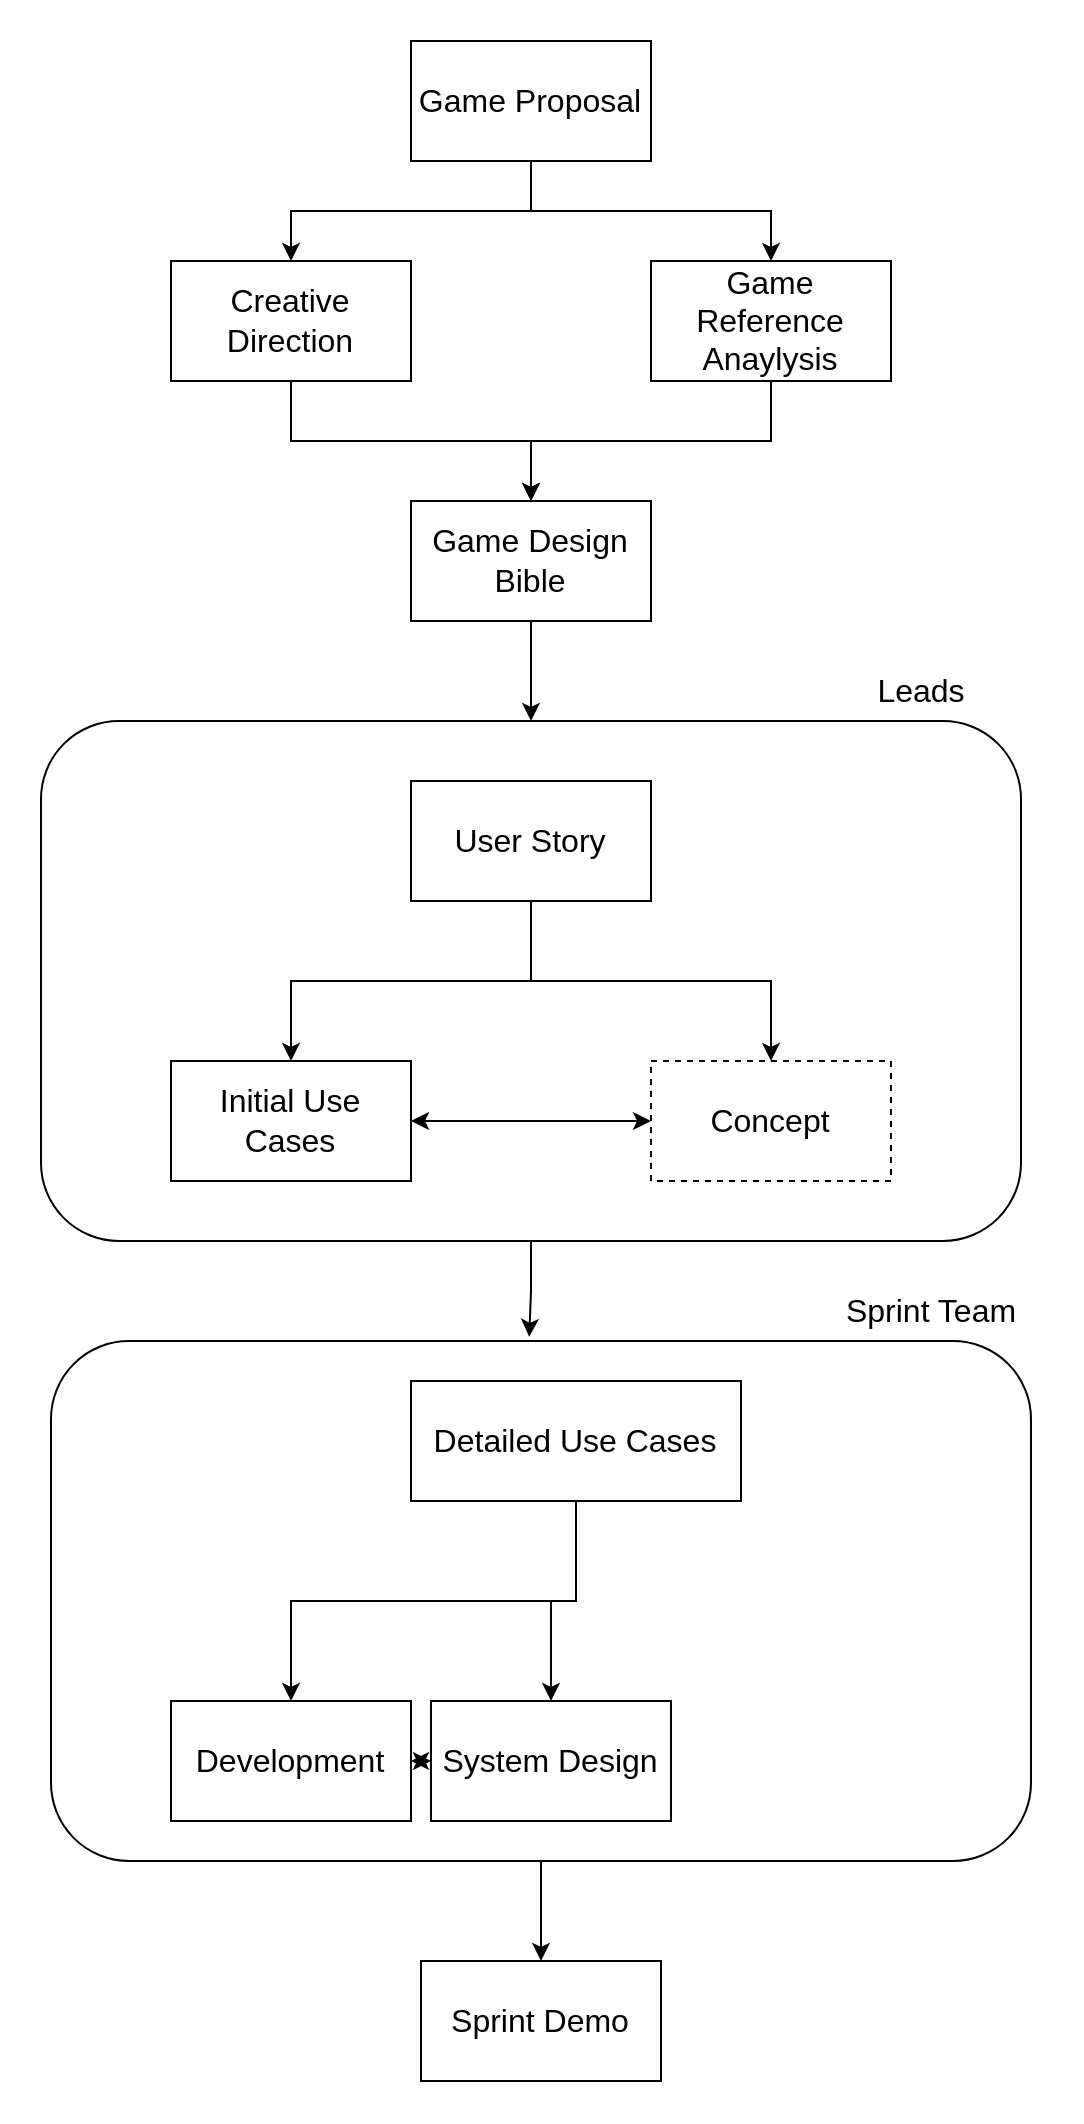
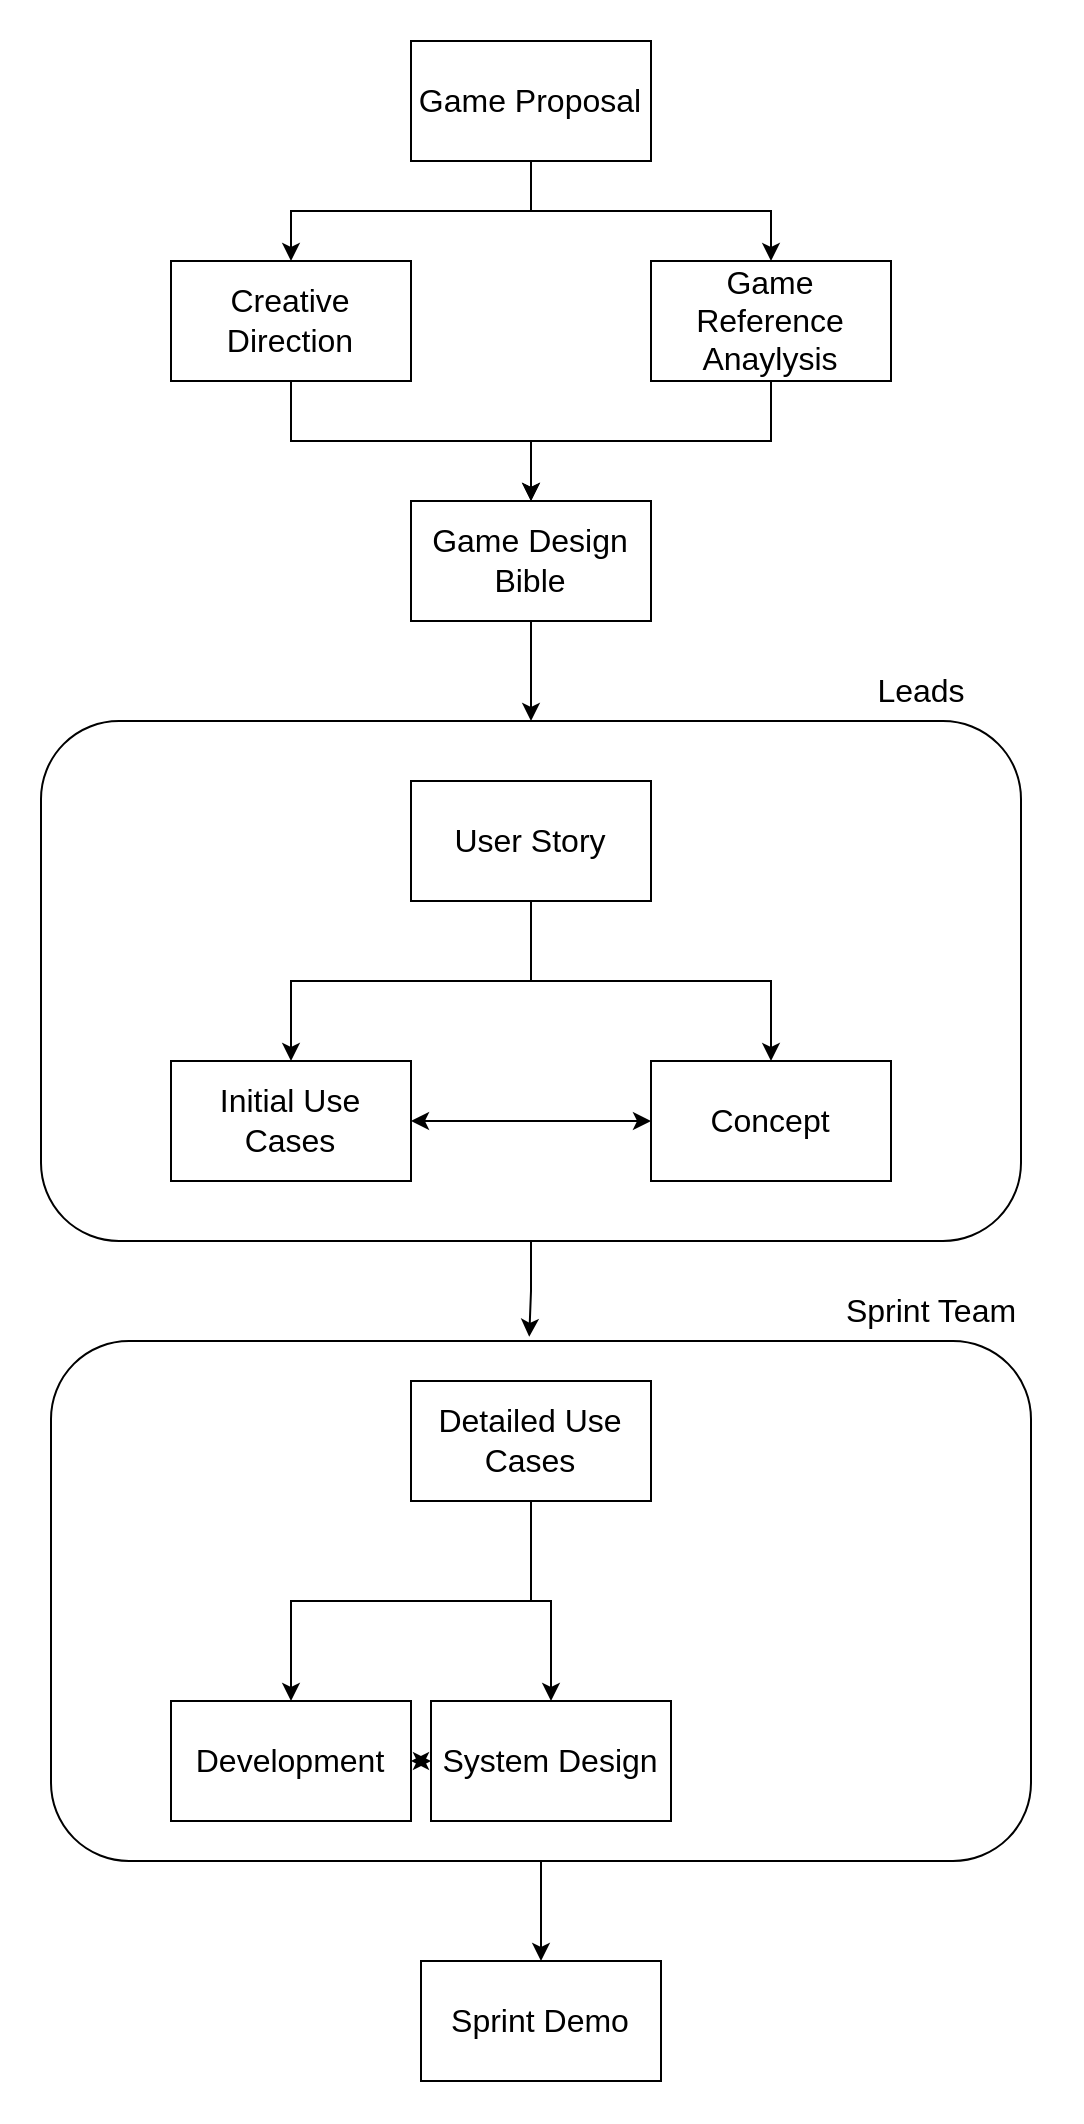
  <mxCell id="0" />
  <mxCell id="1" parent="0" />
  <mxCell id="2" style="edgeStyle=orthogonalEdgeStyle;rounded=0;orthogonalLoop=1;jettySize=auto;html=1;exitX=0.5;exitY=1;exitDx=0;exitDy=0;entryX=0.5;entryY=0;entryDx=0;entryDy=0;fontSize=16;startArrow=none;startFill=0;" edge="1" parent="1" source="3" target="27"><mxGeometry relative="1" as="geometry" /></mxCell>
  <mxCell id="3" value="" style="rounded=1;whiteSpace=wrap;html=1;fontSize=16;fillColor=none;" vertex="1" parent="1"><mxGeometry x="25" y="670" width="490" height="260" as="geometry" /></mxCell>
  <mxCell id="4" style="edgeStyle=orthogonalEdgeStyle;rounded=0;orthogonalLoop=1;jettySize=auto;html=1;exitX=0.5;exitY=1;exitDx=0;exitDy=0;entryX=0.488;entryY=-0.008;entryDx=0;entryDy=0;entryPerimeter=0;fontSize=16;startArrow=none;startFill=0;" edge="1" parent="1" source="5" target="3"><mxGeometry relative="1" as="geometry" /></mxCell>
  <mxCell id="5" value="" style="rounded=1;whiteSpace=wrap;html=1;fontSize=16;fillColor=none;" vertex="1" parent="1"><mxGeometry x="20" y="360" width="490" height="260" as="geometry" /></mxCell>
  <mxCell id="6" style="edgeStyle=orthogonalEdgeStyle;rounded=0;orthogonalLoop=1;jettySize=auto;html=1;exitX=0.5;exitY=1;exitDx=0;exitDy=0;entryX=0.5;entryY=0;entryDx=0;entryDy=0;fontSize=16;" edge="1" parent="1" source="8" target="10"><mxGeometry relative="1" as="geometry" /></mxCell>
  <mxCell id="7" style="edgeStyle=orthogonalEdgeStyle;rounded=0;orthogonalLoop=1;jettySize=auto;html=1;exitX=0.5;exitY=1;exitDx=0;exitDy=0;entryX=0.5;entryY=0;entryDx=0;entryDy=0;fontSize=16;" edge="1" parent="1" source="8" target="12"><mxGeometry relative="1" as="geometry" /></mxCell>
  <mxCell id="8" value="Game Proposal" style="rounded=0;whiteSpace=wrap;html=1;fontSize=16;" vertex="1" parent="1"><mxGeometry x="205" y="20" width="120" height="60" as="geometry" /></mxCell>
  <mxCell id="9" style="edgeStyle=orthogonalEdgeStyle;rounded=0;orthogonalLoop=1;jettySize=auto;html=1;exitX=0.5;exitY=1;exitDx=0;exitDy=0;entryX=0.5;entryY=0;entryDx=0;entryDy=0;fontSize=16;" edge="1" parent="1" source="10" target="14"><mxGeometry relative="1" as="geometry" /></mxCell>
  <mxCell id="10" value="Creative Direction" style="rounded=0;whiteSpace=wrap;html=1;fontSize=16;" vertex="1" parent="1"><mxGeometry x="85" y="130" width="120" height="60" as="geometry" /></mxCell>
  <mxCell id="11" style="edgeStyle=orthogonalEdgeStyle;rounded=0;orthogonalLoop=1;jettySize=auto;html=1;exitX=0.5;exitY=1;exitDx=0;exitDy=0;entryX=0.5;entryY=0;entryDx=0;entryDy=0;fontSize=16;" edge="1" parent="1" source="12" target="14"><mxGeometry relative="1" as="geometry" /></mxCell>
  <mxCell id="12" value="Game Reference Anaylysis" style="rounded=0;whiteSpace=wrap;html=1;fontSize=16;" vertex="1" parent="1"><mxGeometry x="325" y="130" width="120" height="60" as="geometry" /></mxCell>
  <mxCell id="13" style="edgeStyle=orthogonalEdgeStyle;rounded=0;orthogonalLoop=1;jettySize=auto;html=1;exitX=0.5;exitY=1;exitDx=0;exitDy=0;entryX=0.5;entryY=0;entryDx=0;entryDy=0;fontSize=16;" edge="1" parent="1" source="14" target="5"><mxGeometry relative="1" as="geometry" /></mxCell>
  <mxCell id="14" value="Game Design Bible" style="rounded=0;whiteSpace=wrap;html=1;fontSize=16;" vertex="1" parent="1"><mxGeometry x="205" y="250" width="120" height="60" as="geometry" /></mxCell>
  <mxCell id="15" style="edgeStyle=orthogonalEdgeStyle;rounded=0;orthogonalLoop=1;jettySize=auto;html=1;exitX=0.5;exitY=1;exitDx=0;exitDy=0;entryX=0.5;entryY=0;entryDx=0;entryDy=0;fontSize=16;" edge="1" parent="1" source="17" target="19"><mxGeometry relative="1" as="geometry" /></mxCell>
  <mxCell id="16" style="edgeStyle=orthogonalEdgeStyle;rounded=0;orthogonalLoop=1;jettySize=auto;html=1;exitX=0.5;exitY=1;exitDx=0;exitDy=0;entryX=0.5;entryY=0;entryDx=0;entryDy=0;fontSize=16;" edge="1" parent="1" source="17" target="20"><mxGeometry relative="1" as="geometry" /></mxCell>
  <mxCell id="17" value="User Story" style="rounded=0;whiteSpace=wrap;html=1;fontSize=16;" vertex="1" parent="1"><mxGeometry x="205" y="390" width="120" height="60" as="geometry" /></mxCell>
  <mxCell id="18" style="edgeStyle=orthogonalEdgeStyle;rounded=0;orthogonalLoop=1;jettySize=auto;html=1;exitX=1;exitY=0.5;exitDx=0;exitDy=0;entryX=0;entryY=0.5;entryDx=0;entryDy=0;fontSize=16;startArrow=classic;startFill=1;" edge="1" parent="1" source="19" target="20"><mxGeometry relative="1" as="geometry" /></mxCell>
  <mxCell id="19" value="Initial Use Cases" style="rounded=0;whiteSpace=wrap;html=1;fontSize=16;" vertex="1" parent="1"><mxGeometry x="85" y="530" width="120" height="60" as="geometry" /></mxCell>
- <mxCell id="20" value="Concept" style="rounded=0;whiteSpace=wrap;html=1;fontSize=16;dashed=1;" vertex="1" parent="1"><mxGeometry x="325" y="530" width="120" height="60" as="geometry" /></mxCell>
+ <mxCell id="20" value="Concept" style="rounded=0;whiteSpace=wrap;html=1;fontSize=16;" vertex="1" parent="1"><mxGeometry x="325" y="530" width="120" height="60" as="geometry" /></mxCell>
  <mxCell id="21" style="edgeStyle=orthogonalEdgeStyle;rounded=0;orthogonalLoop=1;jettySize=auto;html=1;exitX=0.5;exitY=1;exitDx=0;exitDy=0;entryX=0.5;entryY=0;entryDx=0;entryDy=0;fontSize=16;startArrow=none;startFill=0;" edge="1" parent="1" source="23" target="25"><mxGeometry relative="1" as="geometry" /></mxCell>
  <mxCell id="22" style="edgeStyle=orthogonalEdgeStyle;rounded=0;orthogonalLoop=1;jettySize=auto;html=1;exitX=0.5;exitY=1;exitDx=0;exitDy=0;entryX=0.5;entryY=0;entryDx=0;entryDy=0;fontSize=16;startArrow=none;startFill=0;" edge="1" parent="1" source="23" target="26"><mxGeometry relative="1" as="geometry" /></mxCell>
- <mxCell id="23" value="Detailed Use Cases" style="rounded=0;whiteSpace=wrap;html=1;fontSize=16;" vertex="1" parent="1"><mxGeometry x="205" y="690" width="165" height="60" as="geometry" /></mxCell>
+ <mxCell id="23" value="Detailed Use Cases" style="rounded=0;whiteSpace=wrap;html=1;fontSize=16;" vertex="1" parent="1"><mxGeometry x="205" y="690" width="120" height="60" as="geometry" /></mxCell>
  <mxCell id="24" style="edgeStyle=orthogonalEdgeStyle;rounded=0;orthogonalLoop=1;jettySize=auto;html=1;exitX=1;exitY=0.5;exitDx=0;exitDy=0;entryX=0;entryY=0.5;entryDx=0;entryDy=0;fontSize=16;startArrow=classic;startFill=1;" edge="1" parent="1" source="25" target="26"><mxGeometry relative="1" as="geometry" /></mxCell>
  <mxCell id="25" value="Development" style="rounded=0;whiteSpace=wrap;html=1;fontSize=16;" vertex="1" parent="1"><mxGeometry x="85" y="850" width="120" height="60" as="geometry" /></mxCell>
  <mxCell id="26" value="System Design" style="rounded=0;whiteSpace=wrap;html=1;fontSize=16;" vertex="1" parent="1"><mxGeometry x="215" y="850" width="120" height="60" as="geometry" /></mxCell>
  <mxCell id="27" value="Sprint Demo" style="rounded=0;whiteSpace=wrap;html=1;fontSize=16;" vertex="1" parent="1"><mxGeometry x="210" y="980" width="120" height="60" as="geometry" /></mxCell>
  <mxCell id="28" value="Leads" style="text;html=1;align=center;verticalAlign=middle;resizable=0;points=[];autosize=1;strokeColor=none;fillColor=none;fontSize=16;" vertex="1" parent="1"><mxGeometry x="425" y="330" width="70" height="30" as="geometry" /></mxCell>
  <mxCell id="29" value="Sprint Team" style="text;html=1;align=center;verticalAlign=middle;resizable=0;points=[];autosize=1;strokeColor=none;fillColor=none;fontSize=16;" vertex="1" parent="1"><mxGeometry x="410" y="640" width="110" height="30" as="geometry" /></mxCell>
